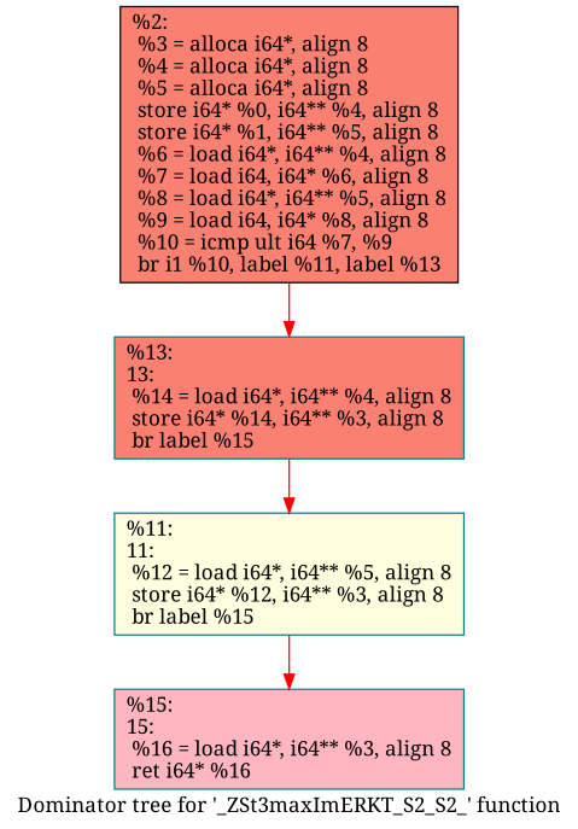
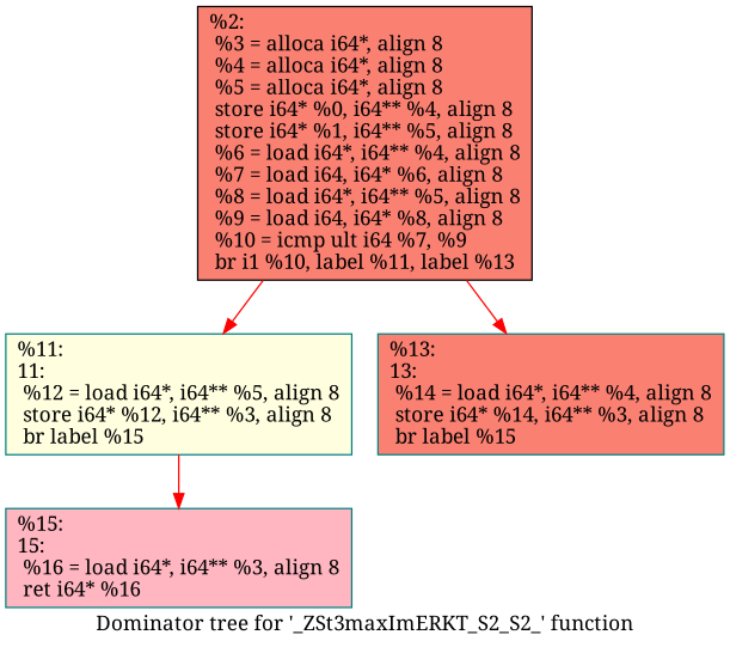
  digraph {
    fontname="Noto Serif"
    label="Dominator tree for '_ZSt3maxImERKT_S2_S2_' function"
    node [color=teal fillcolor=salmon fontname="Noto Serif" shape=record style=filled]
    edge [color=red fontname="Noto Serif"]
    n1 [color=black label="{%2:\l  %3 = alloca i64*, align 8\l  %4 = alloca i64*, align 8\l  %5 = alloca i64*, align 8\l  store i64* %0, i64** %4, align 8\l  store i64* %1, i64** %5, align 8\l  %6 = load i64*, i64** %4, align 8\l  %7 = load i64, i64* %6, align 8\l  %8 = load i64*, i64** %5, align 8\l  %9 = load i64, i64* %8, align 8\l  %10 = icmp ult i64 %7, %9\l  br i1 %10, label %11, label %13\l}"]
    n2 [fillcolor=lightyellow label="{%11:\l11:                                               \l  %12 = load i64*, i64** %5, align 8\l  store i64* %12, i64** %3, align 8\l  br label %15\l}"]
    n3 [label="{%13:\l13:                                               \l  %14 = load i64*, i64** %4, align 8\l  store i64* %14, i64** %3, align 8\l  br label %15\l}"]
    n4 [fillcolor=lightpink label="{%15:\l15:                                               \l  %16 = load i64*, i64** %3, align 8\l  ret i64* %16\l}"]
-   n3 -> n2
+   n1 -> n2
    n1 -> n3
    n2 -> n4
  }
